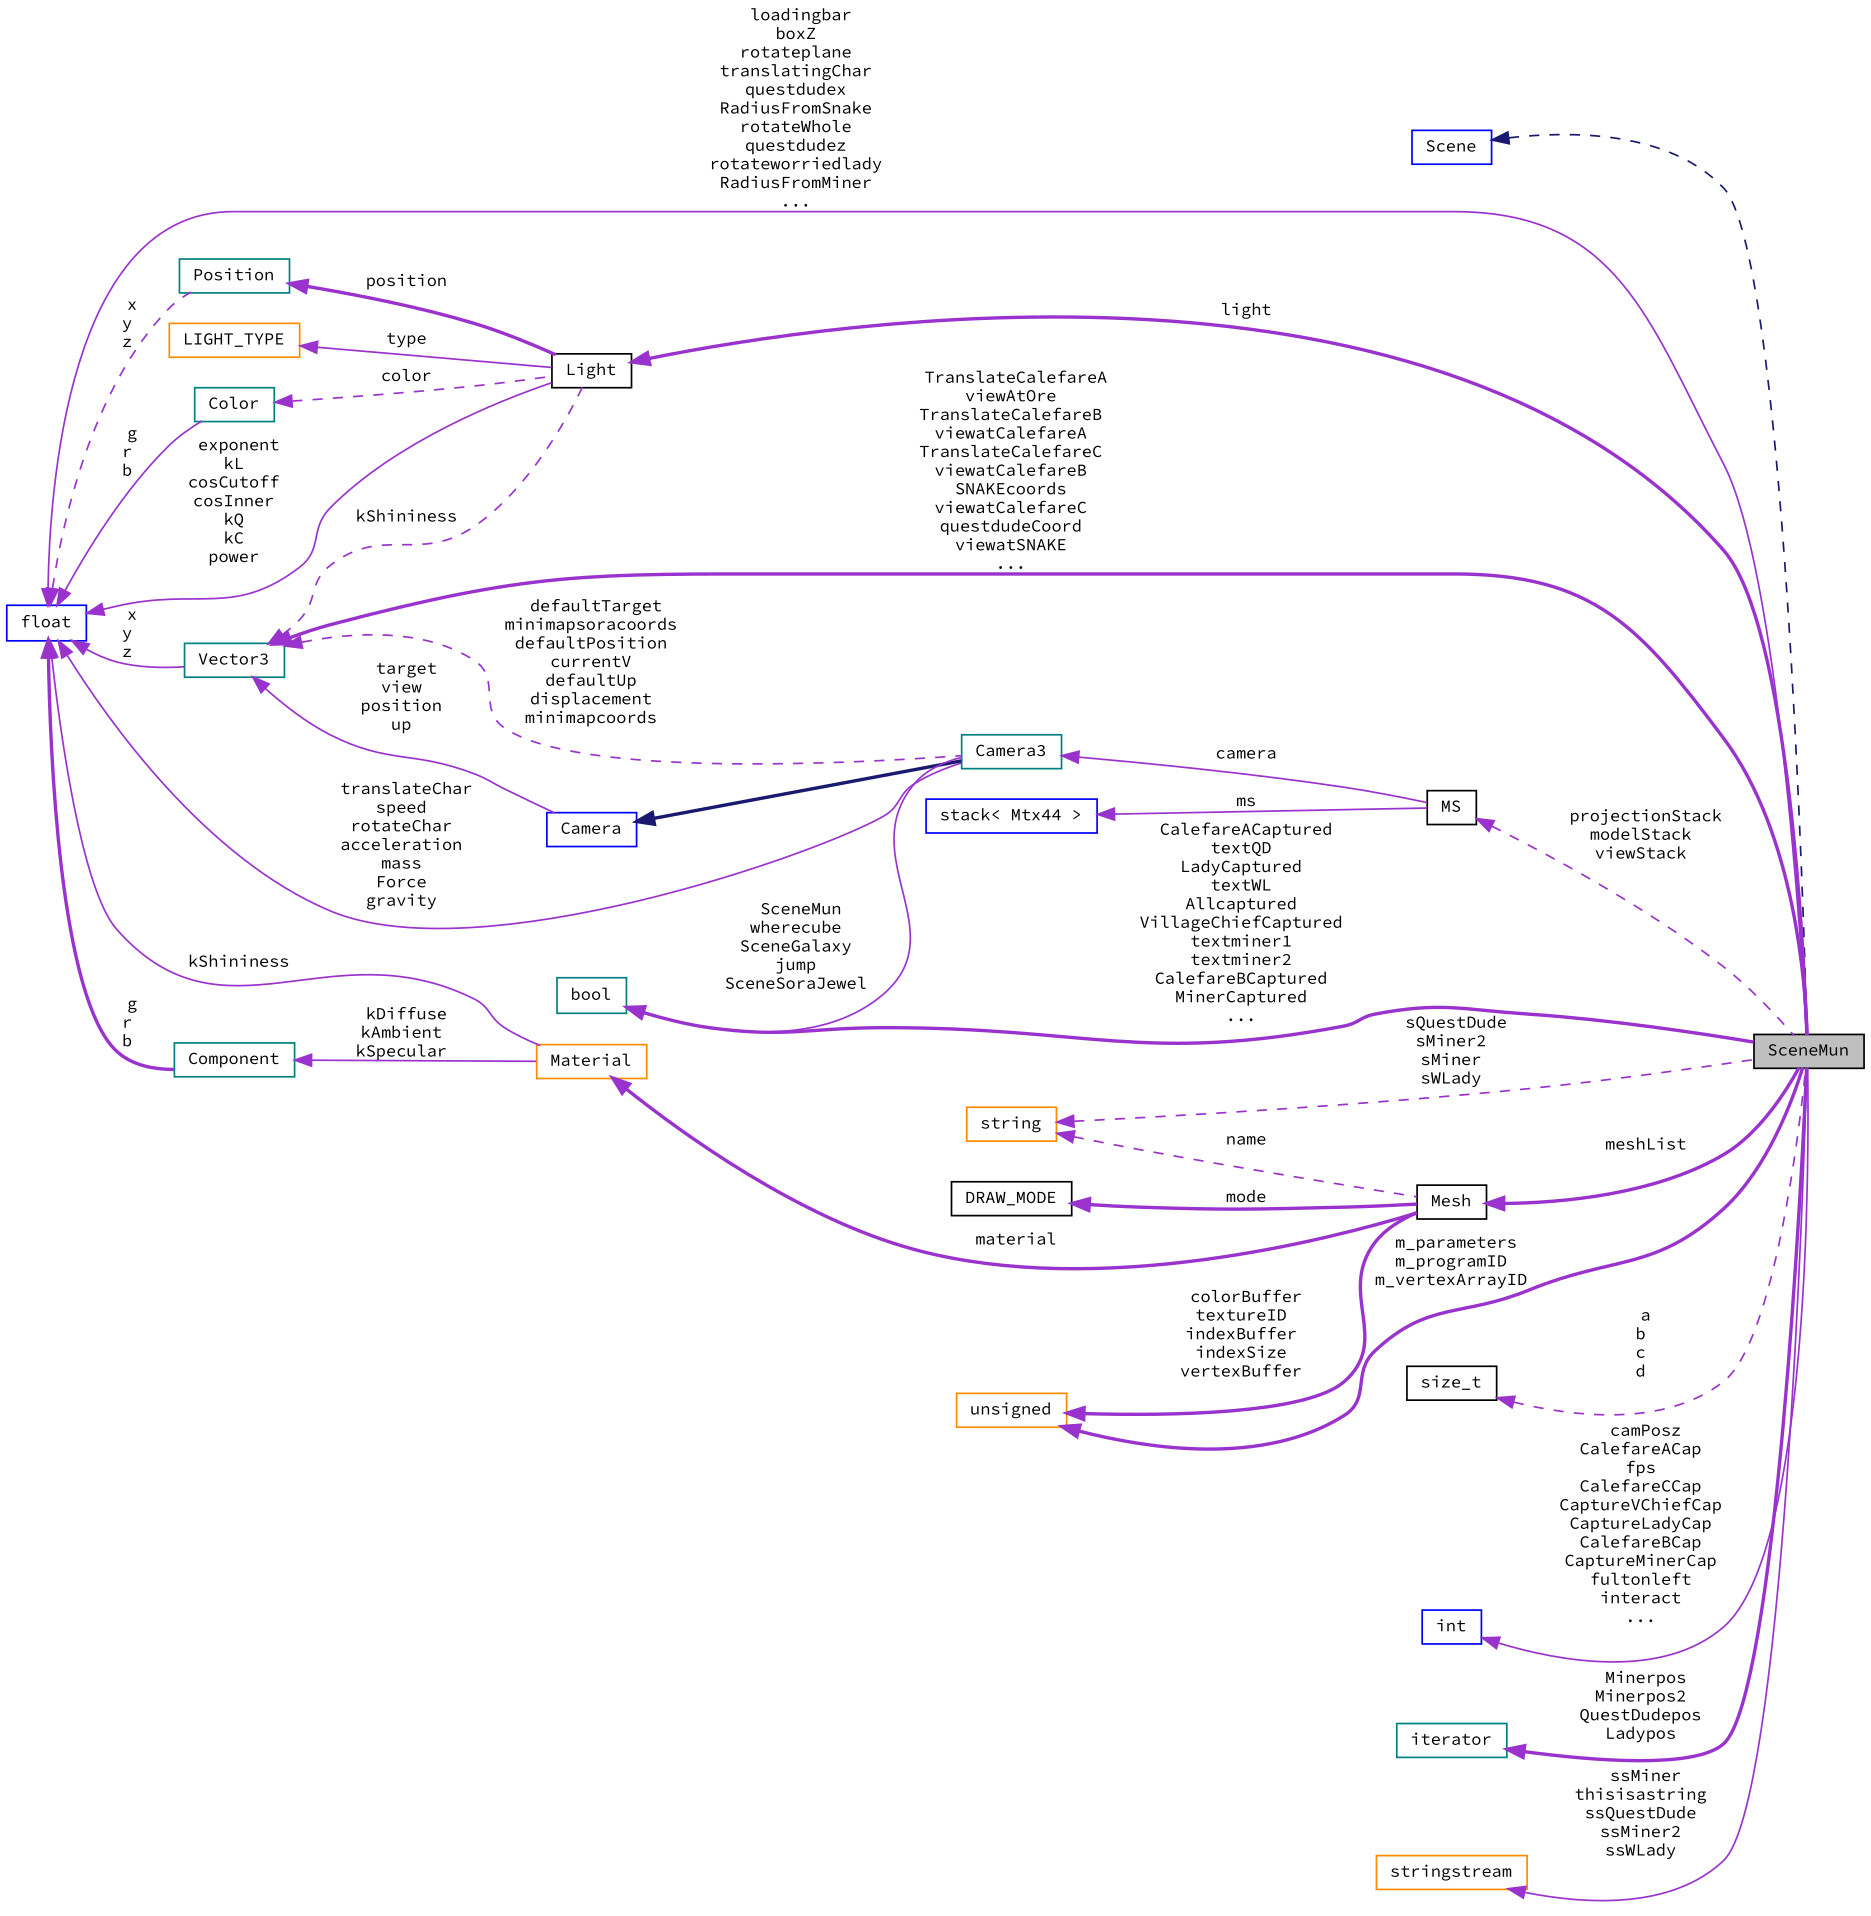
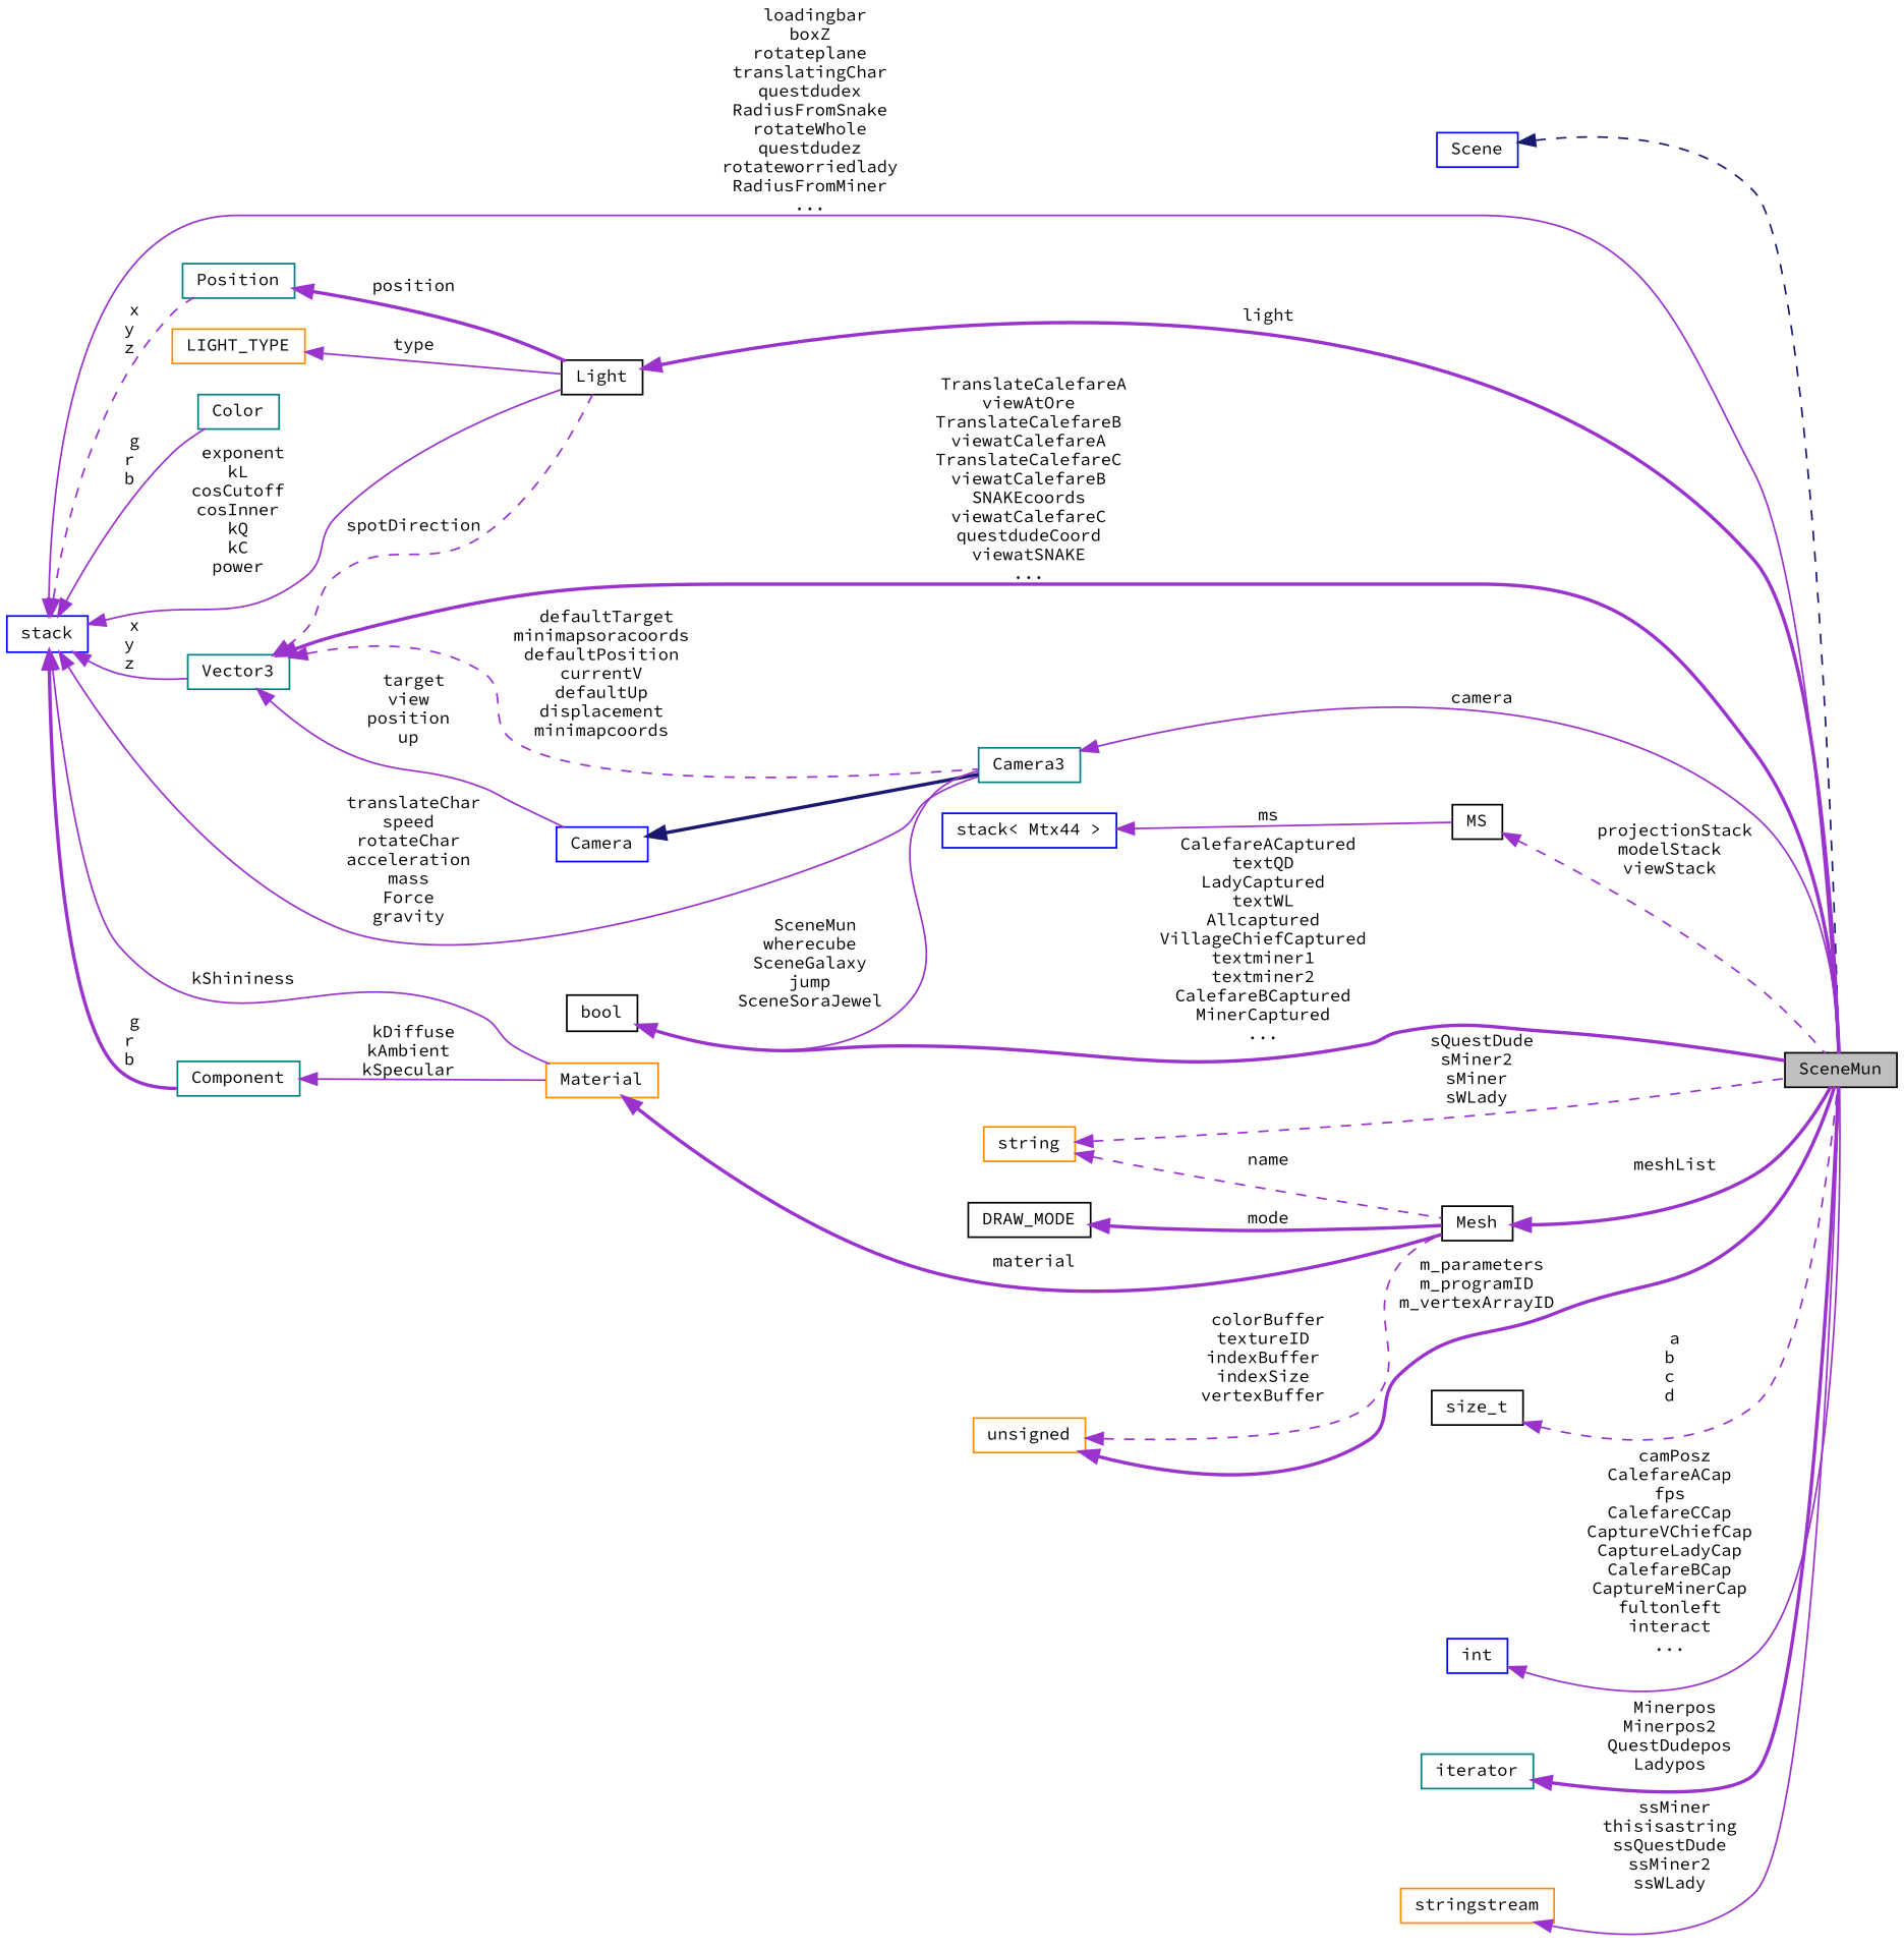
  digraph {
    fontname="Source Code Pro"
    rankdir=LR
    node [color=black fontname="Source Code Pro" fontsize=10 shape=record]
    edge [color=darkorchid3 dir=back fontname="Source Code Pro" fontsize=10 labelfontname=Helvetica labelfontsize=10 style=solid]
    n1 [fillcolor=grey75 fontcolor=black height=0.2 label=SceneMun style=filled width=0.4]
    n2 [color=blue height=0.2 label=Scene width=0.4]
    n3 [height=0.2 label=Light width=0.4]
    n4 [color=darkorange height=0.2 label=LIGHT_TYPE width=0.4]
-   n5 [color=blue height=0.2 label=float width=0.4]
+   n5 [color=blue height=0.2 label=stack width=0.4]
    n6 [color=teal height=0.2 label=Vector3 width=0.4]
    n7 [color=teal height=0.2 label=Position width=0.4]
    n8 [color=teal height=0.2 label=Color width=0.4]
    n9 [color=teal height=0.2 label=Camera3 width=0.4]
    n10 [color=darkorange height=0.2 label=Material width=0.4]
    n11 [color=teal height=0.2 label=Component width=0.4]
    n12 [color=blue height=0.2 label=Camera width=0.4]
    n13 [height=0.2 label=Mesh width=0.4]
-   n14 [color=teal height=0.2 label=bool width=0.4]
+   n14 [height=0.2 label=bool width=0.4]
    n15 [height=0.2 label=MS width=0.4]
    n16 [color=blue height=0.2 label="stack\< Mtx44 \>" width=0.4]
    n17 [height=0.2 label=size_t width=0.4]
    n18 [color=blue height=0.2 label=int width=0.4]
    n19 [color=teal height=0.2 label=iterator width=0.4]
    n20 [color=darkorange height=0.2 label=string width=0.4]
    n21 [color=darkorange height=0.2 label=stringstream width=0.4]
    n22 [height=0.2 label=DRAW_MODE width=0.4]
    n23 [color=darkorange height=0.2 label=unsigned width=0.4]
    n2 -> n1 [color=midnightblue style=dashed]
    n3 -> n1 [label=" light" style=bold]
    n4 -> n3 [label=" type"]
    n5 -> n1 [label=" loadingbar\nboxZ\nrotateplane\ntranslatingChar\nquestdudex\nRadiusFromSnake\nrotateWhole\nquestdudez\nrotateworriedlady\nRadiusFromMiner\n..."]
    n5 -> n3 [label=" exponent\nkL\ncosCutoff\ncosInner\nkQ\nkC\npower"]
    n5 -> n6 [label=" x\ny\nz"]
    n5 -> n7 [label=" x\ny\nz" style=dashed]
    n5 -> n8 [label=" g\nr\nb"]
    n5 -> n9 [label=" translateChar\nspeed\nrotateChar\nacceleration\nmass\nForce\ngravity"]
    n5 -> n10 [label=" kShininess"]
    n5 -> n11 [label=" g\nr\nb" style=bold]
    n6 -> n1 [label=" TranslateCalefareA\nviewAtOre\nTranslateCalefareB\nviewatCalefareA\nTranslateCalefareC\nviewatCalefareB\nSNAKEcoords\nviewatCalefareC\nquestdudeCoord\nviewatSNAKE\n..." style=bold]
-   n6 -> n3 [label=" kShininess" style=dashed]
+   n6 -> n3 [label=" spotDirection" style=dashed]
    n6 -> n9 [label=" defaultTarget\nminimapsoracoords\ndefaultPosition\ncurrentV\ndefaultUp\ndisplacement\nminimapcoords" style=dashed]
    n6 -> n12 [label=" target\nview\nposition\nup"]
    n7 -> n3 [label=" position" style=bold]
-   n8 -> n3 [label=" color" style=dashed]
-   n9 -> n15 [label=" camera"]
+   n9 -> n1 [label=" camera"]
    n10 -> n13 [label=" material" style=bold]
    n11 -> n10 [label=" kDiffuse\nkAmbient\nkSpecular"]
    n12 -> n9 [color=midnightblue style=bold]
    n13 -> n1 [label=" meshList" style=bold]
    n14 -> n1 [label=" CalefareACaptured\ntextQD\nLadyCaptured\ntextWL\nAllcaptured\nVillageChiefCaptured\ntextminer1\ntextminer2\nCalefareBCaptured\nMinerCaptured\n..." style=bold]
    n14 -> n9 [label=" SceneMun\nwherecube\nSceneGalaxy\njump\nSceneSoraJewel"]
    n15 -> n1 [label=" projectionStack\nmodelStack\nviewStack" style=dashed]
    n16 -> n15 [label=" ms"]
    n17 -> n1 [label=" a\nb\nc\nd" style=dashed]
    n18 -> n1 [label=" camPosz\nCalefareACap\nfps\nCalefareCCap\nCaptureVChiefCap\nCaptureLadyCap\nCalefareBCap\nCaptureMinerCap\nfultonleft\ninteract\n..."]
    n19 -> n1 [label=" Minerpos\nMinerpos2\nQuestDudepos\nLadypos" style=bold]
    n20 -> n1 [label=" sQuestDude\nsMiner2\nsMiner\nsWLady" style=dashed]
    n20 -> n13 [label=" name" style=dashed]
    n21 -> n1 [label=" ssMiner\nthisisastring\nssQuestDude\nssMiner2\nssWLady"]
    n22 -> n13 [label=" mode" style=bold]
    n23 -> n1 [label=" m_parameters\nm_programID\nm_vertexArrayID" style=bold]
-   n23 -> n13 [label=" colorBuffer\ntextureID\nindexBuffer\nindexSize\nvertexBuffer" style=bold]
+   n23 -> n13 [label=" colorBuffer\ntextureID\nindexBuffer\nindexSize\nvertexBuffer" style=dashed]
  }
